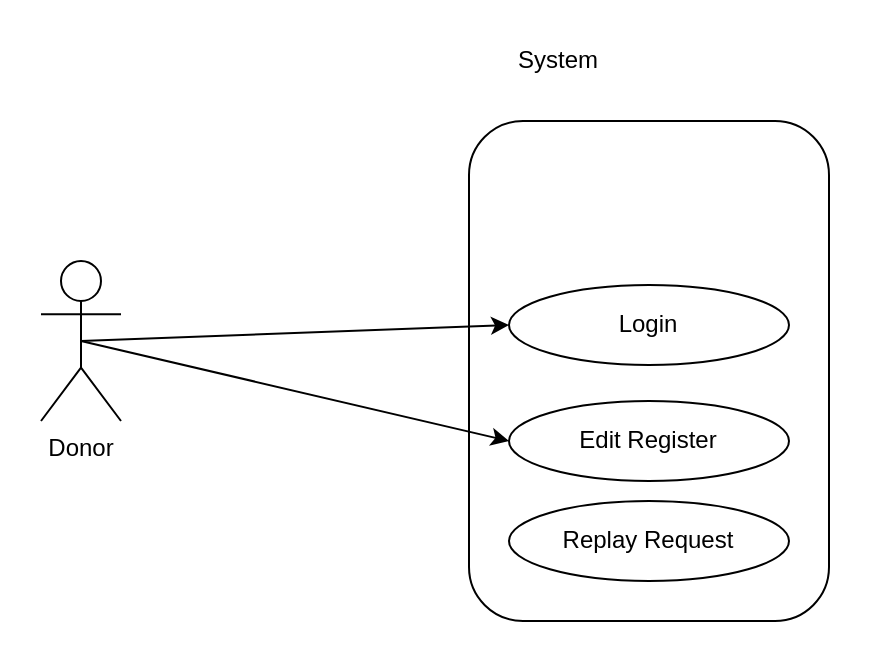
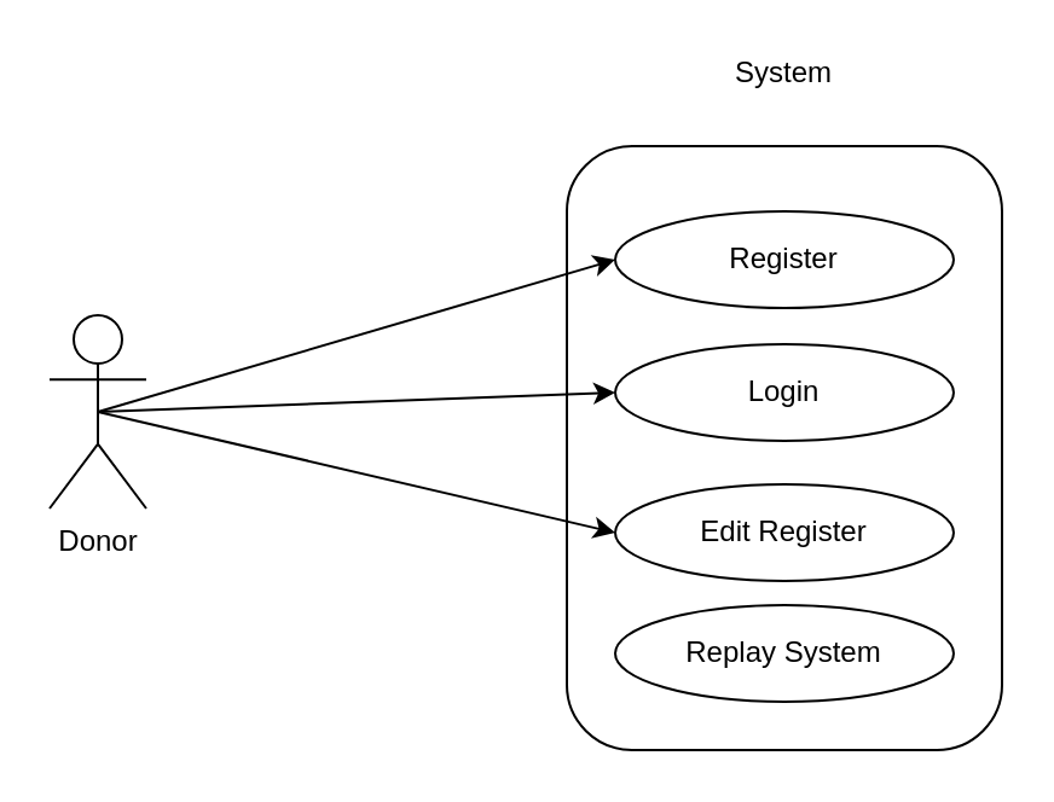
  <mxCell id="0" />
  <mxCell id="1" parent="0" />
  <mxCell id="2" value="" style="rounded=1;whiteSpace=wrap;html=1;fillColor=none;" vertex="1" parent="1"><mxGeometry x="234" y="60" width="180" height="250" as="geometry" /></mxCell>
  <mxCell id="3" value="Donor" style="shape=umlActor;verticalLabelPosition=bottom;verticalAlign=top;html=1;outlineConnect=0;" vertex="1" parent="1"><mxGeometry x="20" y="130" width="40" height="80" as="geometry" /></mxCell>
+ <mxCell id="4" value="Register" style="ellipse;whiteSpace=wrap;html=1;" vertex="1" parent="1"><mxGeometry x="254" y="87" width="140" height="40" as="geometry" /></mxCell>
  <mxCell id="5" value="Login" style="ellipse;whiteSpace=wrap;html=1;" vertex="1" parent="1"><mxGeometry x="254" y="142" width="140" height="40" as="geometry" /></mxCell>
  <mxCell id="6" value="Edit Register" style="ellipse;whiteSpace=wrap;html=1;" vertex="1" parent="1"><mxGeometry x="254" y="200" width="140" height="40" as="geometry" /></mxCell>
- <mxCell id="7" value="Replay Request" style="ellipse;whiteSpace=wrap;html=1;" vertex="1" parent="1"><mxGeometry x="254" y="250" width="140" height="40" as="geometry" /></mxCell>
- <mxCell id="8" value="System" style="text;html=1;strokeColor=none;fillColor=none;align=center;verticalAlign=middle;whiteSpace=wrap;rounded=0;" vertex="1" parent="1"><mxGeometry x="259" y="20" width="40" height="20" as="geometry" /></mxCell>
+ <mxCell id="7" value="Replay System" style="ellipse;whiteSpace=wrap;html=1;" vertex="1" parent="1"><mxGeometry x="254" y="250" width="140" height="40" as="geometry" /></mxCell>
+ <mxCell id="8" value="System" style="text;html=1;strokeColor=none;fillColor=none;align=center;verticalAlign=middle;whiteSpace=wrap;rounded=0;" vertex="1" parent="1"><mxGeometry x="304" y="20" width="40" height="20" as="geometry" /></mxCell>
+ <mxCell id="9" value="" style="endArrow=classic;html=1;exitX=0.5;exitY=0.5;exitDx=0;exitDy=0;exitPerimeter=0;entryX=0;entryY=0.5;entryDx=0;entryDy=0;" edge="1" parent="1" source="3" target="4"><mxGeometry width="50" height="50" relative="1" as="geometry"><mxPoint x="250" y="170" as="sourcePoint" /><mxPoint x="300" y="120" as="targetPoint" /></mxGeometry></mxCell>
  <mxCell id="10" value="" style="endArrow=classic;html=1;entryX=0;entryY=0.5;entryDx=0;entryDy=0;exitX=0.5;exitY=0.5;exitDx=0;exitDy=0;exitPerimeter=0;" edge="1" parent="1" source="3" target="5"><mxGeometry width="50" height="50" relative="1" as="geometry"><mxPoint x="95" y="160" as="sourcePoint" /><mxPoint x="264" y="110" as="targetPoint" /></mxGeometry></mxCell>
  <mxCell id="11" value="" style="endArrow=classic;html=1;entryX=0;entryY=0.5;entryDx=0;entryDy=0;exitX=0.5;exitY=0.5;exitDx=0;exitDy=0;exitPerimeter=0;" edge="1" parent="1" source="3" target="6"><mxGeometry width="50" height="50" relative="1" as="geometry"><mxPoint x="95" y="160" as="sourcePoint" /><mxPoint x="264" y="170" as="targetPoint" /></mxGeometry></mxCell>
